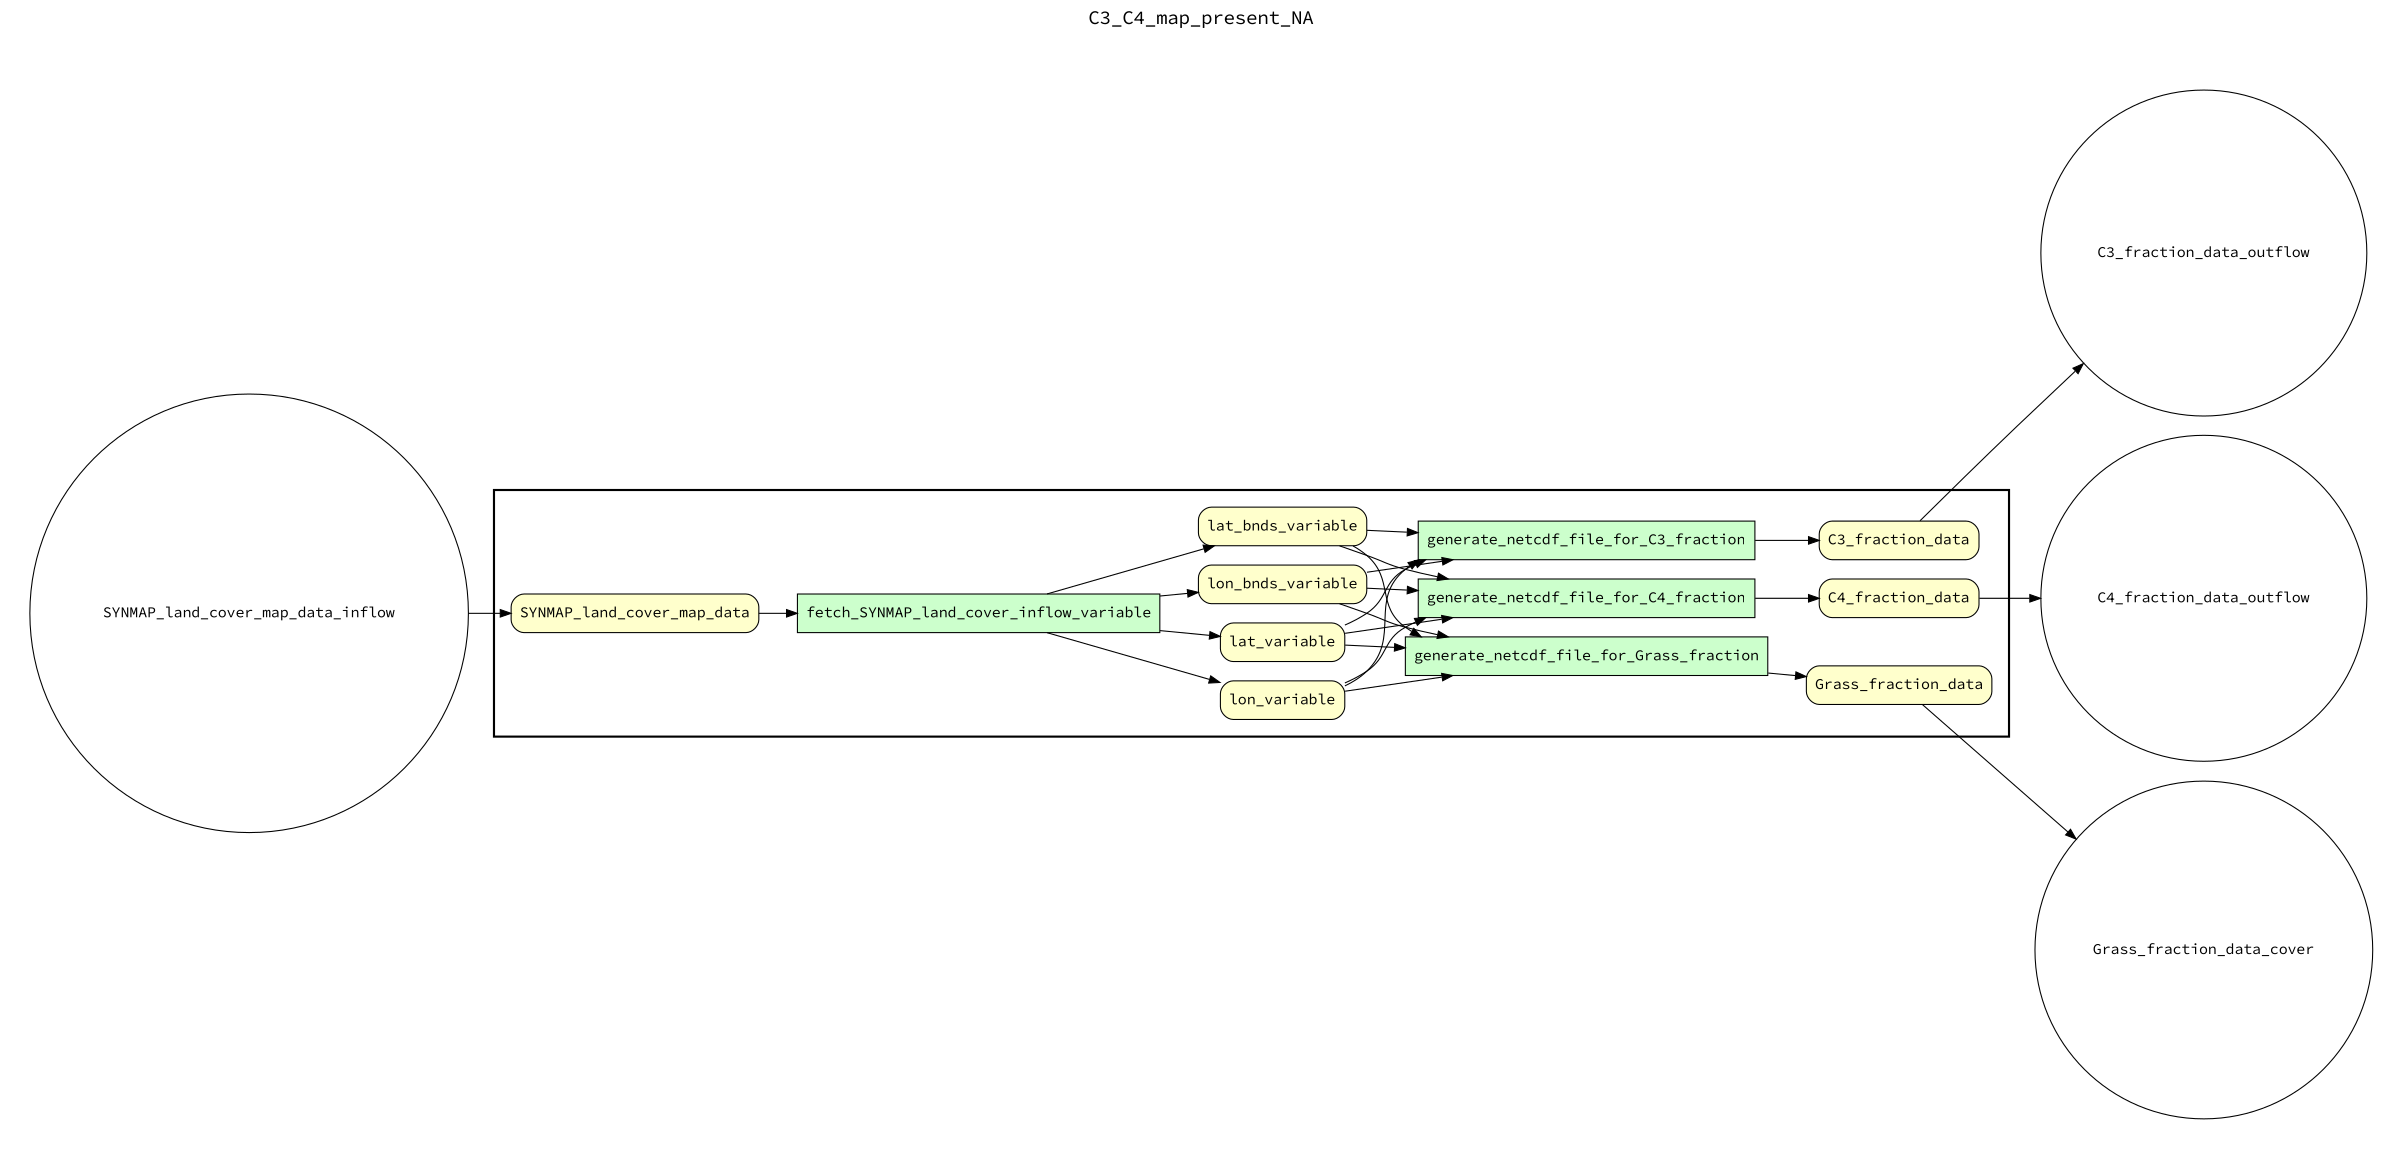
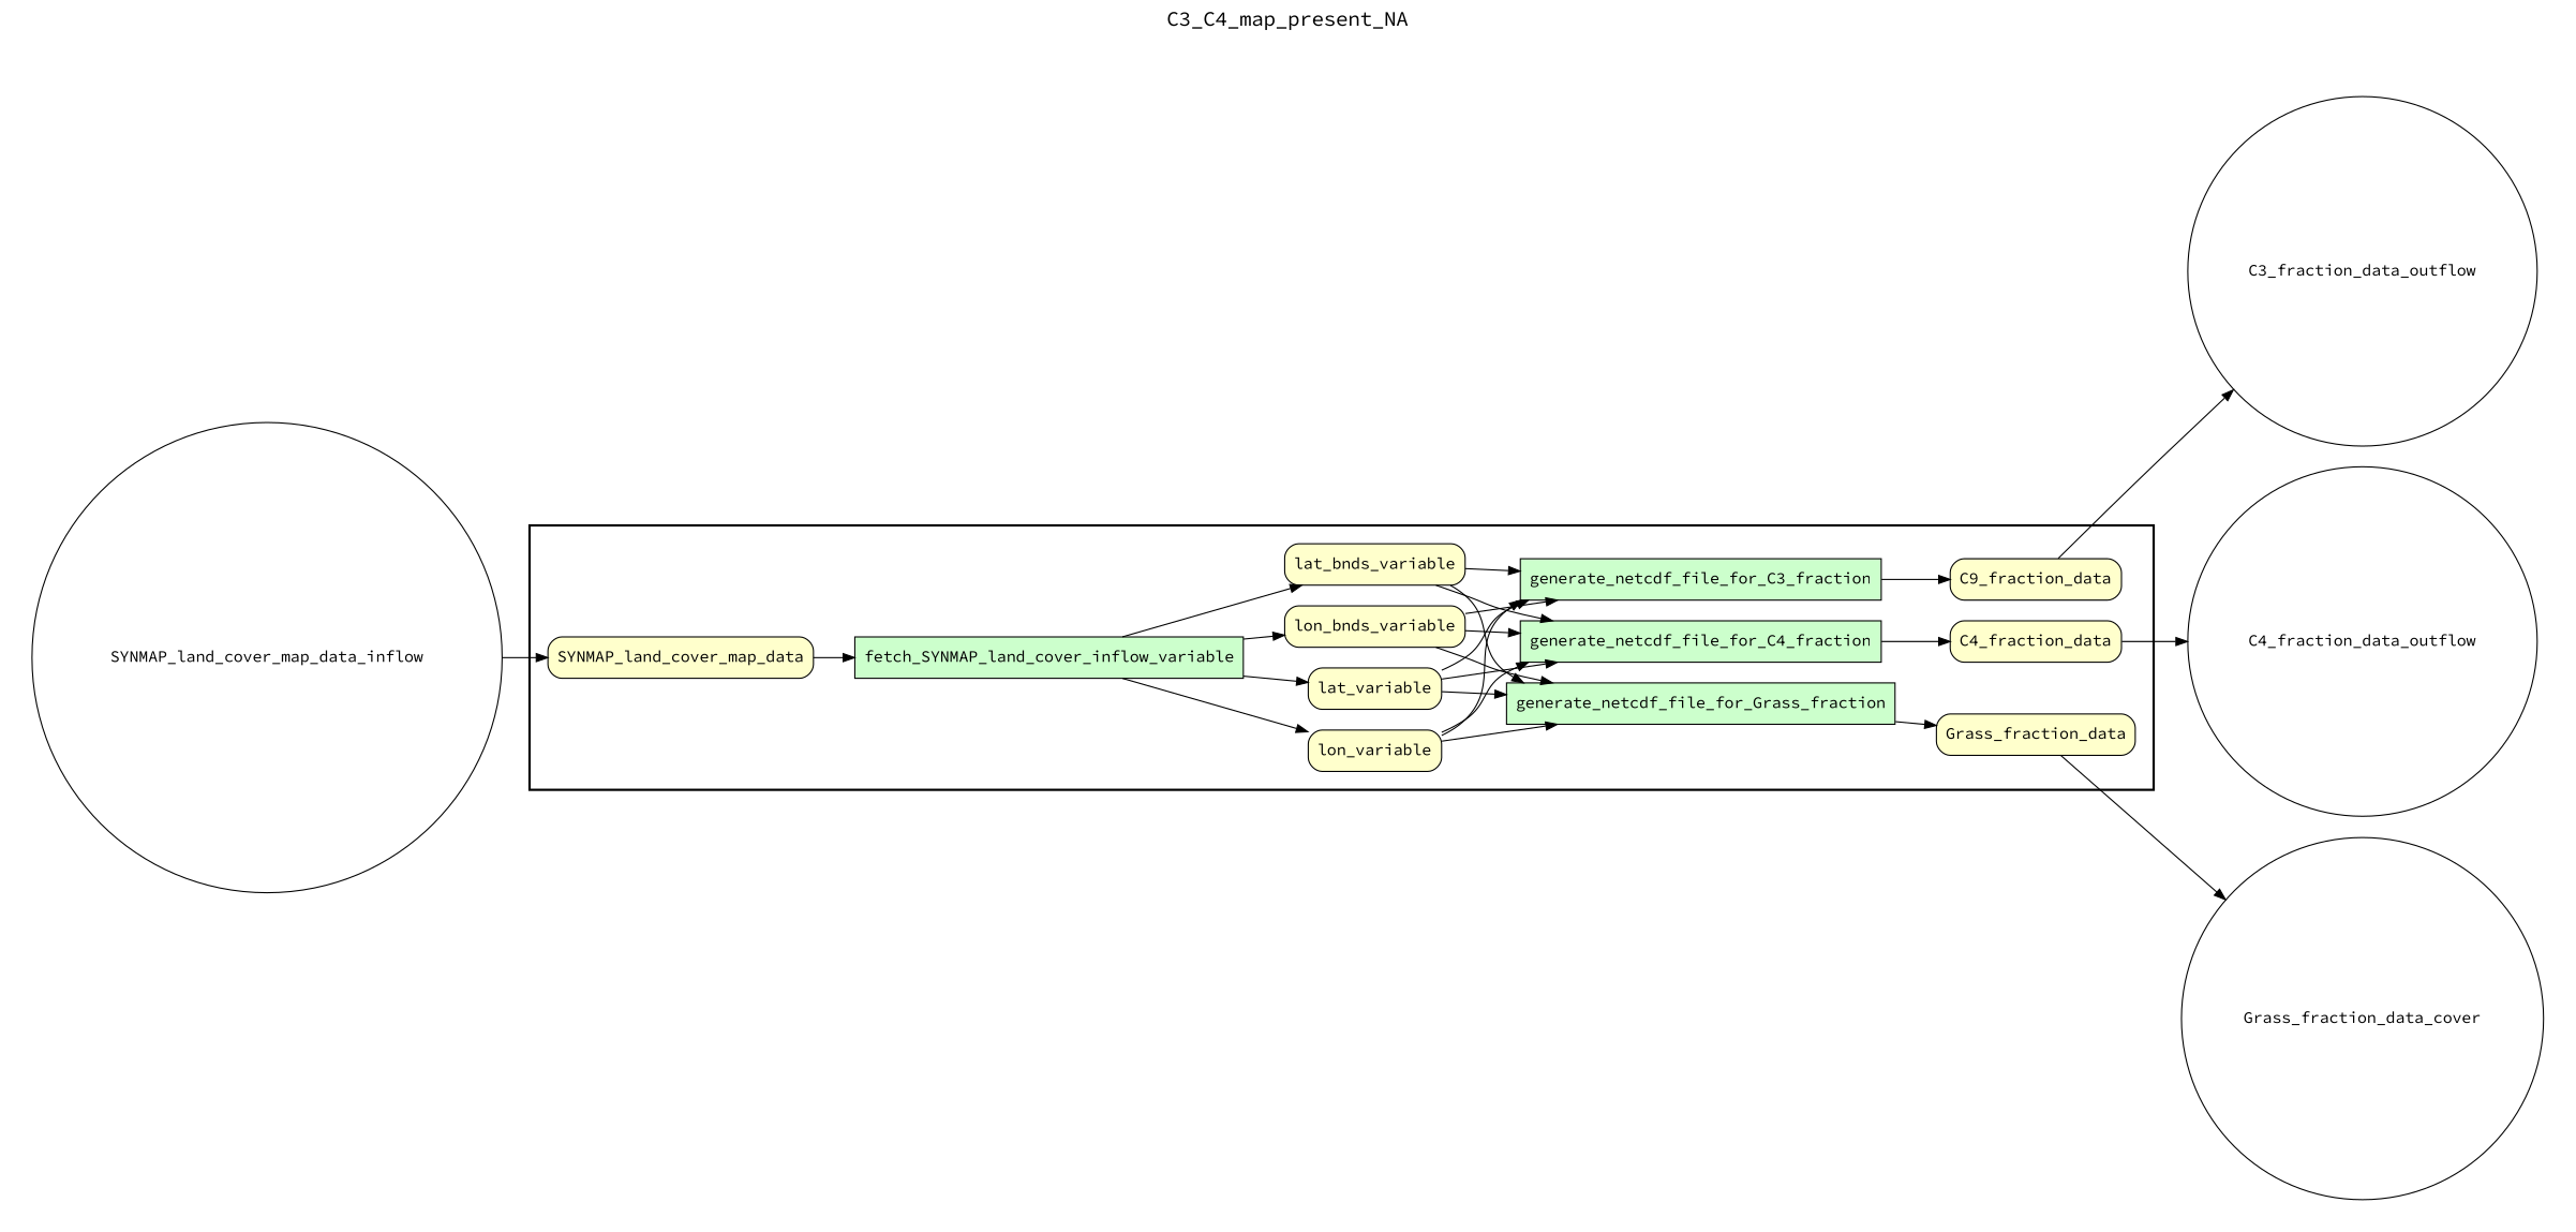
  digraph {
    fontname="Source Code Pro"
    fontsize=18
    label=C3_C4_map_present_NA
    labelloc=t
    rankdir=LR
    node [fillcolor="#FFFFCC" fontname="Source Code Pro" peripheries=1 shape=box style="rounded,filled"]
    edge [fontname="Source Code Pro"]
    generate_netcdf_file_for_Grass_fraction [fillcolor="#CCFFCC" style=filled]
    generate_netcdf_file_for_C4_fraction [fillcolor="#CCFFCC" style=filled]
    generate_netcdf_file_for_C3_fraction [fillcolor="#CCFFCC" style=filled]
    n4 [fillcolor="#CCFFCC" label=fetch_SYNMAP_land_cover_inflow_variable style=filled]
    SYNMAP_land_cover_map_data
    lon_variable
    lat_variable
    lon_bnds_variable
    lat_bnds_variable
-   C3_fraction_data
+   C3_fraction_data [label=C9_fraction_data]
    C4_fraction_data
    Grass_fraction_data
    SYNMAP_land_cover_map_data_inflow [fillcolor="#FFFFFF" shape=circle width=0.2 style=""]
    n14 [fillcolor="#FFFFFF" label=Grass_fraction_data_cover shape=circle width=0.2 style=""]
    C4_fraction_data_outflow [fillcolor="#FFFFFF" shape=circle width=0.2 style=""]
    C3_fraction_data_outflow [fillcolor="#FFFFFF" shape=circle width=0.2 style=""]
    subgraph cluster_1 {
      color=black
      label=""
      penwidth=2
      subgraph cluster_2 {
        color=white
        label=""
        penwidth=2
        generate_netcdf_file_for_Grass_fraction
        generate_netcdf_file_for_C4_fraction
        generate_netcdf_file_for_C3_fraction
        n4
        SYNMAP_land_cover_map_data
        lon_variable
        lat_variable
        lon_bnds_variable
        lat_bnds_variable
        C3_fraction_data
        C4_fraction_data
        Grass_fraction_data
      }
    }
    subgraph cluster_3 {
      color=white
      label=""
      penwidth=2
      subgraph cluster_4 {
        color=white
        label=""
        penwidth=2
        SYNMAP_land_cover_map_data_inflow
      }
    }
    subgraph cluster_5 {
      color=white
      label=""
      penwidth=2
      subgraph cluster_6 {
        color=white
        label=""
        penwidth=2
        n14
        C4_fraction_data_outflow
        C3_fraction_data_outflow
      }
    }
    generate_netcdf_file_for_Grass_fraction -> Grass_fraction_data
    generate_netcdf_file_for_C4_fraction -> C4_fraction_data
    generate_netcdf_file_for_C3_fraction -> C3_fraction_data
    n4 -> lon_variable
    n4 -> lat_variable
    n4 -> lon_bnds_variable
    n4 -> lat_bnds_variable
    SYNMAP_land_cover_map_data -> n4
    lon_variable -> generate_netcdf_file_for_Grass_fraction
    lon_variable -> generate_netcdf_file_for_C4_fraction
    lon_variable -> generate_netcdf_file_for_C3_fraction
    lat_variable -> generate_netcdf_file_for_Grass_fraction
    lat_variable -> generate_netcdf_file_for_C4_fraction
    lat_variable -> generate_netcdf_file_for_C3_fraction
    lon_bnds_variable -> generate_netcdf_file_for_Grass_fraction
    lon_bnds_variable -> generate_netcdf_file_for_C4_fraction
    lon_bnds_variable -> generate_netcdf_file_for_C3_fraction
    lat_bnds_variable -> generate_netcdf_file_for_Grass_fraction
    lat_bnds_variable -> generate_netcdf_file_for_C4_fraction
    lat_bnds_variable -> generate_netcdf_file_for_C3_fraction
    C3_fraction_data -> C3_fraction_data_outflow
    C4_fraction_data -> C4_fraction_data_outflow
    Grass_fraction_data -> n14
    SYNMAP_land_cover_map_data_inflow -> SYNMAP_land_cover_map_data
  }
